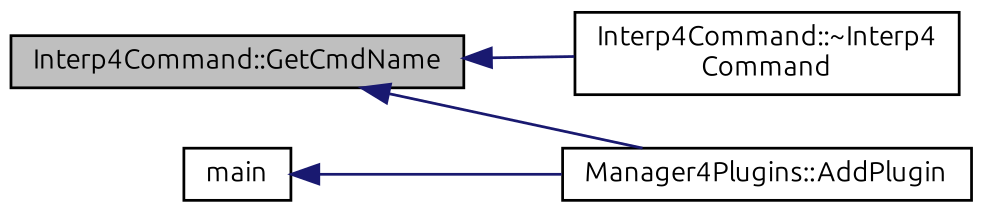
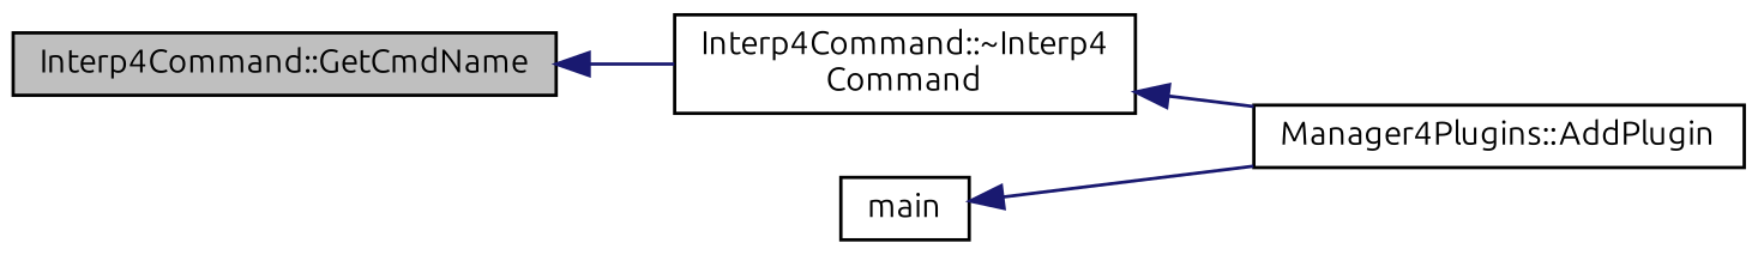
  digraph {
    fontname=Ubuntu
    rankdir=LR
    node [color=black fillcolor=white fontname=Ubuntu fontsize=10 shape=record style=filled]
    edge [color=midnightblue dir=back fontname=Ubuntu fontsize=10 labelfontname=Helvetica labelfontsize=10 style=solid]
    n1 [fillcolor=grey75 fontcolor=black height=0.2 label="Interp4Command::GetCmdName" width=0.4]
    n2 [height=0.2 label="Interp4Command::~Interp4\lCommand" width=0.4]
    n3 [height=0.2 label="Manager4Plugins::AddPlugin" width=0.4]
    n4 [height=0.2 label=main width=0.4]
    n1 -> n2
-   n1 -> n3
+   n2 -> n3
    n4 -> n3
  }
